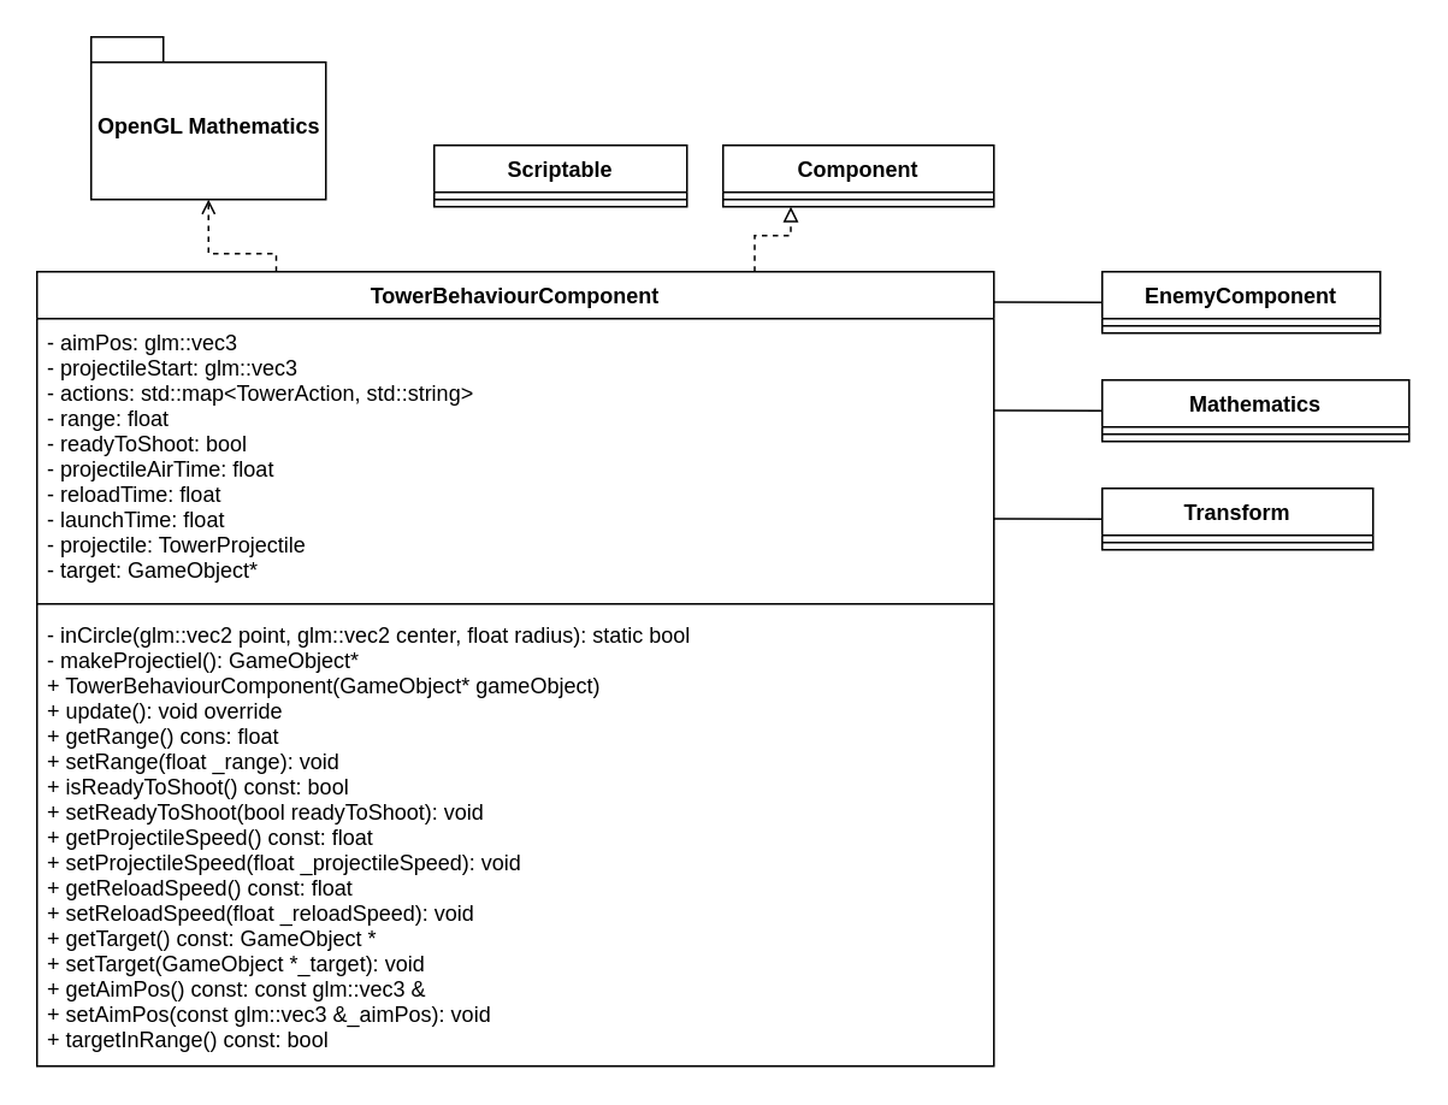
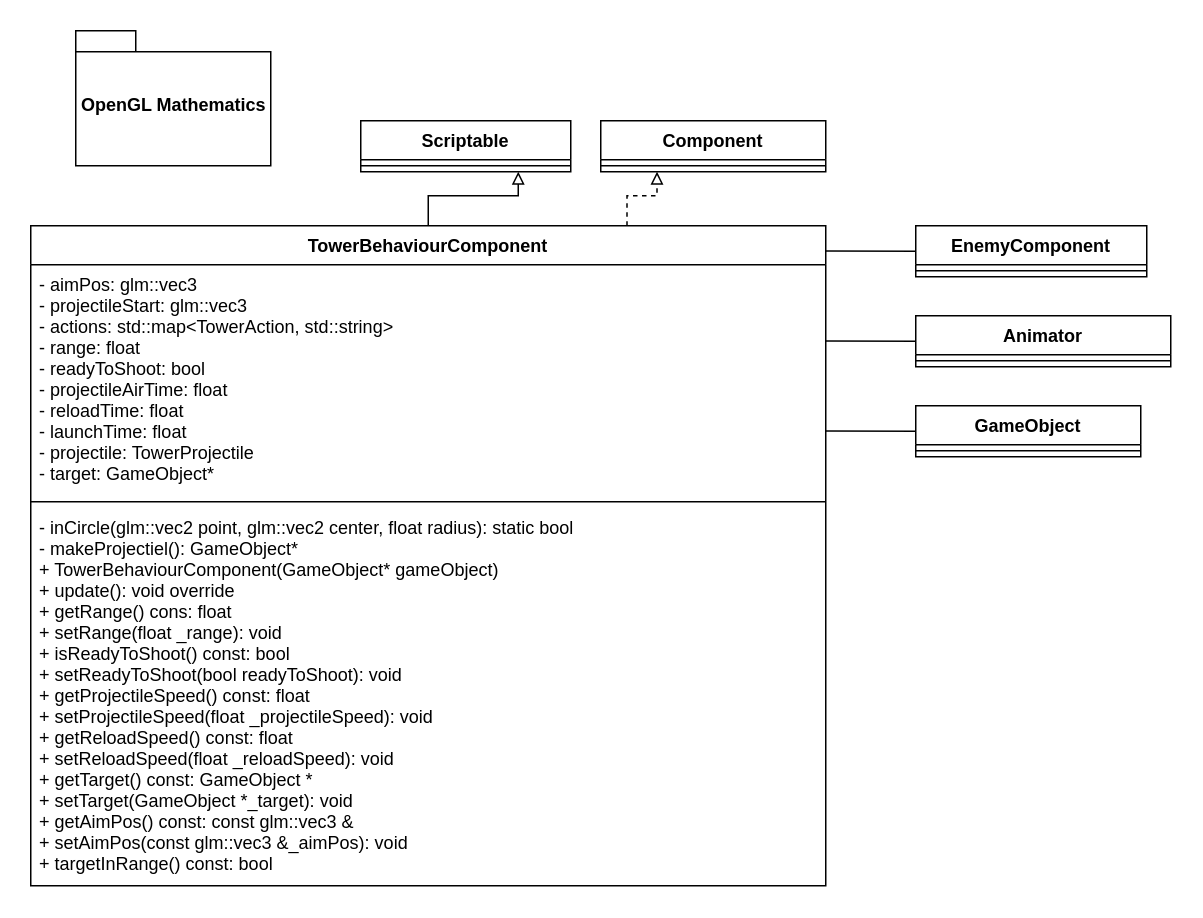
  <mxCell id="0" />
  <mxCell id="1" parent="0" />
+ <mxCell id="2" style="edgeStyle=orthogonalEdgeStyle;rounded=0;orthogonalLoop=1;jettySize=auto;html=1;exitX=0.5;exitY=0;exitDx=0;exitDy=0;entryX=0.75;entryY=1;entryDx=0;entryDy=0;endArrow=block;endFill=0;" parent="1" source="4" target="10" edge="1"><mxGeometry relative="1" as="geometry" /></mxCell>
  <mxCell id="3" style="edgeStyle=orthogonalEdgeStyle;rounded=0;orthogonalLoop=1;jettySize=auto;html=1;exitX=0.75;exitY=0;exitDx=0;exitDy=0;entryX=0.25;entryY=1;entryDx=0;entryDy=0;endArrow=block;endFill=0;dashed=1;" parent="1" source="4" target="12" edge="1"><mxGeometry relative="1" as="geometry" /></mxCell>
  <mxCell id="4" value="TowerBehaviourComponent" style="swimlane;fontStyle=1;align=center;verticalAlign=top;childLayout=stackLayout;horizontal=1;startSize=26;horizontalStack=0;resizeParent=1;resizeParentMax=0;resizeLast=0;collapsible=1;marginBottom=0;" parent="1" vertex="1"><mxGeometry x="20" y="150" width="530" height="440" as="geometry" /></mxCell>
  <mxCell id="5" value="- aimPos: glm::vec3&#10;- projectileStart: glm::vec3&#10;- actions: std::map&lt;TowerAction, std::string&gt; &#10;- range: float &#10;- readyToShoot: bool&#10;- projectileAirTime: float&#10;- reloadTime: float&#10;- launchTime: float&#10;- projectile: TowerProjectile&#10;- target: GameObject*&#10;" style="text;strokeColor=none;fillColor=none;align=left;verticalAlign=top;spacingLeft=4;spacingRight=4;overflow=hidden;rotatable=0;points=[[0,0.5],[1,0.5]];portConstraint=eastwest;" parent="4" vertex="1"><mxGeometry y="26" width="530" height="154" as="geometry" /></mxCell>
  <mxCell id="6" value="" style="line;strokeWidth=1;fillColor=none;align=left;verticalAlign=middle;spacingTop=-1;spacingLeft=3;spacingRight=3;rotatable=0;labelPosition=right;points=[];portConstraint=eastwest;" parent="4" vertex="1"><mxGeometry y="180" width="530" height="8" as="geometry" /></mxCell>
  <mxCell id="7" value="- inCircle(glm::vec2 point, glm::vec2 center, float radius): static bool &#10;- makeProjectiel(): GameObject*&#10;+ TowerBehaviourComponent(GameObject* gameObject)&#10;+ update(): void override&#10;+ getRange() cons: float &#10;+ setRange(float _range): void &#10;+ isReadyToShoot() const: bool &#10;+ setReadyToShoot(bool readyToShoot): void &#10;+ getProjectileSpeed() const: float &#10;+ setProjectileSpeed(float _projectileSpeed): void &#10;+ getReloadSpeed() const: float &#10;+ setReloadSpeed(float _reloadSpeed): void &#10;+ getTarget() const: GameObject *&#10;+ setTarget(GameObject *_target): void &#10;+ getAimPos() const: const glm::vec3 &amp;&#10;+ setAimPos(const glm::vec3 &amp;_aimPos): void &#10;+ targetInRange() const: bool " style="text;strokeColor=none;fillColor=none;align=left;verticalAlign=top;spacingLeft=4;spacingRight=4;overflow=hidden;rotatable=0;points=[[0,0.5],[1,0.5]];portConstraint=eastwest;fontStyle=0" parent="4" vertex="1"><mxGeometry y="188" width="530" height="252" as="geometry" /></mxCell>
- <mxCell id="8" value="Transform" style="swimlane;fontStyle=1;align=center;verticalAlign=top;childLayout=stackLayout;horizontal=1;startSize=26;horizontalStack=0;resizeParent=1;resizeParentMax=0;resizeLast=0;collapsible=1;marginBottom=0;" parent="1" vertex="1"><mxGeometry x="610" y="270" width="150" height="34" as="geometry" /></mxCell>
+ <mxCell id="8" value="GameObject" style="swimlane;fontStyle=1;align=center;verticalAlign=top;childLayout=stackLayout;horizontal=1;startSize=26;horizontalStack=0;resizeParent=1;resizeParentMax=0;resizeLast=0;collapsible=1;marginBottom=0;" parent="1" vertex="1"><mxGeometry x="610" y="270" width="150" height="34" as="geometry" /></mxCell>
  <mxCell id="9" value="" style="line;strokeWidth=1;fillColor=none;align=left;verticalAlign=middle;spacingTop=-1;spacingLeft=3;spacingRight=3;rotatable=0;labelPosition=right;points=[];portConstraint=eastwest;" parent="8" vertex="1"><mxGeometry y="26" width="150" height="8" as="geometry" /></mxCell>
  <mxCell id="10" value="Scriptable" style="swimlane;fontStyle=1;align=center;verticalAlign=top;childLayout=stackLayout;horizontal=1;startSize=26;horizontalStack=0;resizeParent=1;resizeParentMax=0;resizeLast=0;collapsible=1;marginBottom=0;" parent="1" vertex="1"><mxGeometry x="240" y="80" width="140" height="34" as="geometry" /></mxCell>
  <mxCell id="11" value="" style="line;strokeWidth=1;fillColor=none;align=left;verticalAlign=middle;spacingTop=-1;spacingLeft=3;spacingRight=3;rotatable=0;labelPosition=right;points=[];portConstraint=eastwest;" parent="10" vertex="1"><mxGeometry y="26" width="140" height="8" as="geometry" /></mxCell>
  <mxCell id="12" value="Component" style="swimlane;fontStyle=1;align=center;verticalAlign=top;childLayout=stackLayout;horizontal=1;startSize=26;horizontalStack=0;resizeParent=1;resizeParentMax=0;resizeLast=0;collapsible=1;marginBottom=0;" parent="1" vertex="1"><mxGeometry x="400" y="80" width="150" height="34" as="geometry" /></mxCell>
  <mxCell id="13" value="" style="line;strokeWidth=1;fillColor=none;align=left;verticalAlign=middle;spacingTop=-1;spacingLeft=3;spacingRight=3;rotatable=0;labelPosition=right;points=[];portConstraint=eastwest;" parent="12" vertex="1"><mxGeometry y="26" width="150" height="8" as="geometry" /></mxCell>
  <mxCell id="14" value="OpenGL Mathematics" style="shape=folder;fontStyle=1;spacingTop=10;tabWidth=40;tabHeight=14;tabPosition=left;html=1;" parent="1" vertex="1"><mxGeometry x="50" y="20" width="130" height="90" as="geometry" /></mxCell>
- <mxCell id="15" style="edgeStyle=orthogonalEdgeStyle;rounded=0;orthogonalLoop=1;jettySize=auto;html=1;exitX=0.25;exitY=0;exitDx=0;exitDy=0;entryX=0.5;entryY=1;entryDx=0;entryDy=0;entryPerimeter=0;endArrow=open;endFill=0;dashed=1;" parent="1" source="4" target="14" edge="1"><mxGeometry relative="1" as="geometry"><Array as="points"><mxPoint x="153" y="140" /><mxPoint x="115" y="140" /></Array></mxGeometry></mxCell>
- <mxCell id="16" value="Mathematics" style="swimlane;fontStyle=1;align=center;verticalAlign=top;childLayout=stackLayout;horizontal=1;startSize=26;horizontalStack=0;resizeParent=1;resizeParentMax=0;resizeLast=0;collapsible=1;marginBottom=0;" parent="1" vertex="1"><mxGeometry x="610" y="210" width="170" height="34" as="geometry" /></mxCell>
+ <mxCell id="16" value="Animator" style="swimlane;fontStyle=1;align=center;verticalAlign=top;childLayout=stackLayout;horizontal=1;startSize=26;horizontalStack=0;resizeParent=1;resizeParentMax=0;resizeLast=0;collapsible=1;marginBottom=0;" parent="1" vertex="1"><mxGeometry x="610" y="210" width="170" height="34" as="geometry" /></mxCell>
  <mxCell id="17" value="" style="line;strokeWidth=1;fillColor=none;align=left;verticalAlign=middle;spacingTop=-1;spacingLeft=3;spacingRight=3;rotatable=0;labelPosition=right;points=[];portConstraint=eastwest;" parent="16" vertex="1"><mxGeometry y="26" width="170" height="8" as="geometry" /></mxCell>
  <mxCell id="18" value="EnemyComponent" style="swimlane;fontStyle=1;align=center;verticalAlign=top;childLayout=stackLayout;horizontal=1;startSize=26;horizontalStack=0;resizeParent=1;resizeParentMax=0;resizeLast=0;collapsible=1;marginBottom=0;" parent="1" vertex="1"><mxGeometry x="610" y="150" width="154" height="34" as="geometry"><mxRectangle x="980" y="566" width="140" height="26" as="alternateBounds" /></mxGeometry></mxCell>
  <mxCell id="19" value="" style="line;strokeWidth=1;fillColor=none;align=left;verticalAlign=middle;spacingTop=-1;spacingLeft=3;spacingRight=3;rotatable=0;labelPosition=right;points=[];portConstraint=eastwest;" parent="18" vertex="1"><mxGeometry y="26" width="154" height="8" as="geometry" /></mxCell>
  <mxCell id="20" value="" style="endArrow=none;html=1;entryX=0;entryY=0.5;entryDx=0;entryDy=0;" edge="1" parent="1" target="8"><mxGeometry width="50" height="50" relative="1" as="geometry"><mxPoint x="550" y="286.83" as="sourcePoint" /><mxPoint x="580" y="286.83" as="targetPoint" /></mxGeometry></mxCell>
  <mxCell id="21" value="" style="endArrow=none;html=1;entryX=0;entryY=0.5;entryDx=0;entryDy=0;" edge="1" parent="1"><mxGeometry width="50" height="50" relative="1" as="geometry"><mxPoint x="550" y="226.83" as="sourcePoint" /><mxPoint x="610" y="227" as="targetPoint" /></mxGeometry></mxCell>
  <mxCell id="22" value="" style="endArrow=none;html=1;entryX=0;entryY=0.5;entryDx=0;entryDy=0;" edge="1" parent="1"><mxGeometry width="50" height="50" relative="1" as="geometry"><mxPoint x="550" y="166.83" as="sourcePoint" /><mxPoint x="610" y="167" as="targetPoint" /></mxGeometry></mxCell>
